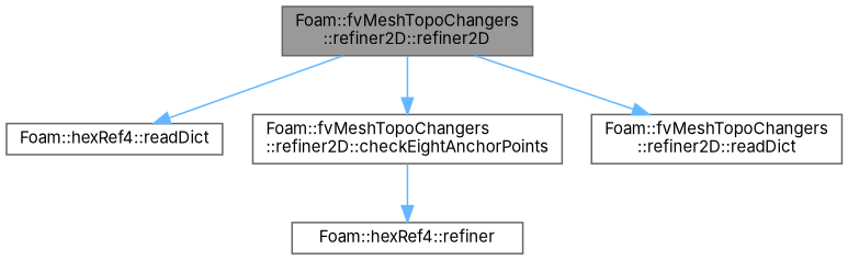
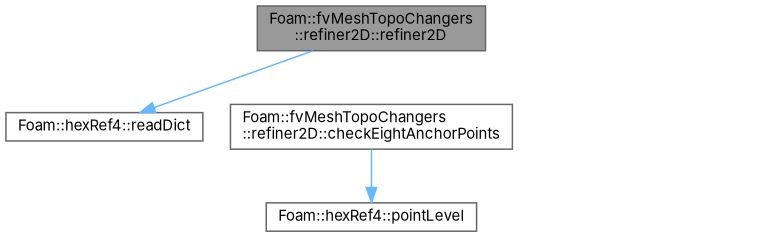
  digraph {
    fontname=Inter
    rankdir=TB
    node [color=grey40 fillcolor=white fontname=Inter fontsize=10 shape=box style=filled]
    edge [color=steelblue1 fontname=Inter fontsize=10 labelfontname=Helvetica labelfontsize=10 style=solid]
    n1 [color=gray40 fillcolor=grey60 fontcolor=black height=0.2 label="Foam::fvMeshTopoChangers\l::refiner2D::refiner2D" width=0.4]
    n2 [height=0.2 label="Foam::hexRef4::readDict" width=0.4]
    n3 [height=0.2 label="Foam::fvMeshTopoChangers\l::refiner2D::checkEightAnchorPoints" width=0.4]
-   n4 [height=0.2 label="Foam::fvMeshTopoChangers\l::refiner2D::readDict" width=0.4]
-   n5 [height=0.2 label="Foam::hexRef4::refiner" width=0.4]
+   n5 [height=0.2 label="Foam::hexRef4::pointLevel" width=0.4]
    n1 -> n2
-   n1 -> n3
-   n1 -> n4
    n3 -> n5
  }
